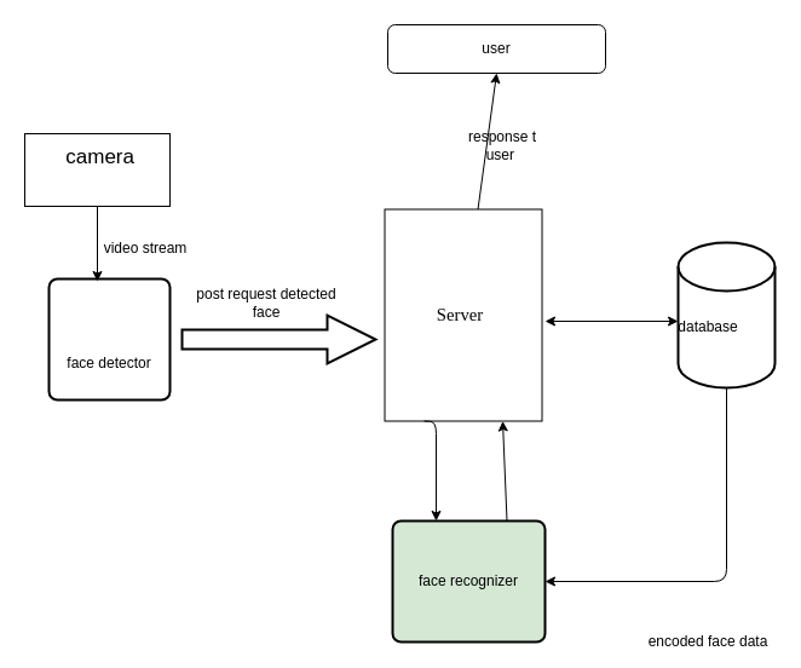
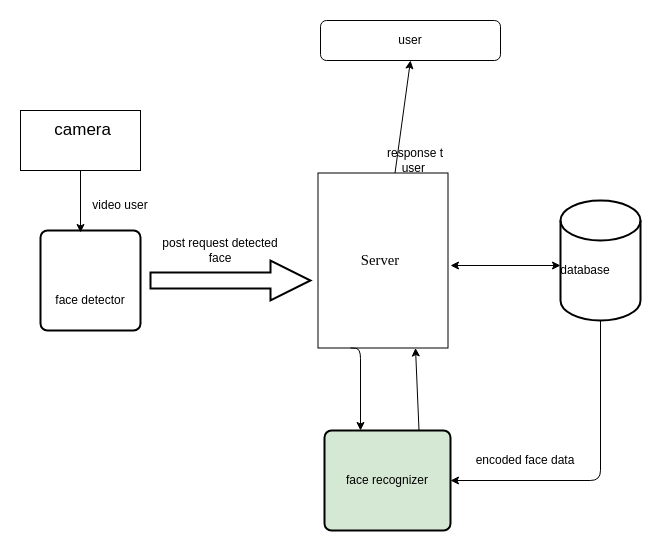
  <mxCell id="0" />
  <mxCell id="1" parent="0" />
  <mxCell id="2" value="&lt;p class=&quot;MsoNormal&quot; align=&quot;center&quot; style=&quot;text-align: center&quot;&gt;&lt;br&gt;&lt;/p&gt;" style="rounded=0;whiteSpace=wrap;html=1;rotation=90;" vertex="1" parent="1"><mxGeometry x="295" y="195" width="175" height="130" as="geometry" /></mxCell>
  <mxCell id="3" value="" style="rounded=0;whiteSpace=wrap;html=1;" vertex="1" parent="1"><mxGeometry x="20" y="110" width="120" height="60" as="geometry" /></mxCell>
  <mxCell id="4" value="" style="rounded=1;whiteSpace=wrap;html=1;absoluteArcSize=1;arcSize=14;strokeWidth=2;" vertex="1" parent="1"><mxGeometry x="40" y="230" width="100" height="100" as="geometry" /></mxCell>
  <mxCell id="5" style="edgeStyle=orthogonalEdgeStyle;rounded=0;orthogonalLoop=1;jettySize=auto;html=1;exitX=0.5;exitY=1;exitDx=0;exitDy=0;entryX=0.4;entryY=0.02;entryDx=0;entryDy=0;entryPerimeter=0;" edge="1" parent="1" source="3" target="4"><mxGeometry relative="1" as="geometry" /></mxCell>
  <mxCell id="6" value="&lt;font style=&quot;font-size: 17px&quot;&gt;camera&amp;nbsp;&lt;/font&gt;" style="text;html=1;strokeColor=none;fillColor=none;align=center;verticalAlign=middle;whiteSpace=wrap;rounded=0;" vertex="1" parent="1"><mxGeometry x="20" y="110" width="130" height="40" as="geometry" /></mxCell>
  <mxCell id="7" style="edgeStyle=orthogonalEdgeStyle;rounded=0;orthogonalLoop=1;jettySize=auto;html=1;exitX=0.5;exitY=1;exitDx=0;exitDy=0;" edge="1" parent="1" source="6" target="6"><mxGeometry relative="1" as="geometry" /></mxCell>
- <mxCell id="8" value="video stream" style="text;html=1;strokeColor=none;fillColor=none;align=center;verticalAlign=middle;whiteSpace=wrap;rounded=0;" vertex="1" parent="1"><mxGeometry x="60" y="200" width="120" height="10" as="geometry" /></mxCell>
+ <mxCell id="8" value="video user" style="text;html=1;strokeColor=none;fillColor=none;align=center;verticalAlign=middle;whiteSpace=wrap;rounded=0;" vertex="1" parent="1"><mxGeometry x="60" y="200" width="120" height="10" as="geometry" /></mxCell>
  <mxCell id="9" value="face detector" style="text;html=1;strokeColor=none;fillColor=none;align=center;verticalAlign=middle;whiteSpace=wrap;rounded=0;" vertex="1" parent="1"><mxGeometry x="50" y="285" width="80" height="30" as="geometry" /></mxCell>
  <mxCell id="10" style="edgeStyle=orthogonalEdgeStyle;rounded=0;orthogonalLoop=1;jettySize=auto;html=1;exitX=0.5;exitY=1;exitDx=0;exitDy=0;" edge="1" parent="1" source="6" target="6"><mxGeometry relative="1" as="geometry" /></mxCell>
  <mxCell id="11" value="" style="verticalLabelPosition=bottom;verticalAlign=top;html=1;strokeWidth=2;shape=mxgraph.arrows2.arrow;dy=0.6;dx=40;notch=0;" vertex="1" parent="1"><mxGeometry x="150" y="260" width="160" height="40" as="geometry" /></mxCell>
  <mxCell id="12" value="&lt;p class=&quot;MsoNormal&quot; align=&quot;center&quot;&gt;&lt;font face=&quot;tahoma&quot;&gt;&lt;span style=&quot;font-size: 14.667px&quot;&gt;Server&lt;/span&gt;&lt;/font&gt;&lt;/p&gt;" style="text;html=1;strokeColor=none;fillColor=none;align=center;verticalAlign=middle;whiteSpace=wrap;rounded=0;" vertex="1" parent="1"><mxGeometry x="310" y="250" width="140" height="20" as="geometry" /></mxCell>
  <mxCell id="13" value="post request detected face" style="text;html=1;strokeColor=none;fillColor=none;align=center;verticalAlign=middle;whiteSpace=wrap;rounded=0;" vertex="1" parent="1"><mxGeometry x="160" y="240" width="120" height="20" as="geometry" /></mxCell>
  <mxCell id="14" value="" style="endArrow=classic;startArrow=classic;html=1;entryX=0;entryY=0.5;entryDx=0;entryDy=0;entryPerimeter=0;exitX=1;exitY=0.75;exitDx=0;exitDy=0;" edge="1" parent="1" source="12"><mxGeometry width="50" height="50" relative="1" as="geometry"><mxPoint x="450" y="360" as="sourcePoint" /><mxPoint x="560" y="265" as="targetPoint" /></mxGeometry></mxCell>
  <mxCell id="15" value="" style="strokeWidth=2;html=1;shape=mxgraph.flowchart.database;whiteSpace=wrap;" vertex="1" parent="1"><mxGeometry x="560" y="200" width="80" height="120" as="geometry" /></mxCell>
  <mxCell id="16" value="database" style="text;html=1;strokeColor=none;fillColor=none;align=center;verticalAlign=middle;whiteSpace=wrap;rounded=0;" vertex="1" parent="1"><mxGeometry x="565" y="260" width="40" height="20" as="geometry" /></mxCell>
  <mxCell id="17" value="face recognizer" style="rounded=1;whiteSpace=wrap;html=1;absoluteArcSize=1;arcSize=14;strokeWidth=2;fillColor=#d5e8d4;" vertex="1" parent="1"><mxGeometry x="324" y="430" width="126" height="100" as="geometry" /></mxCell>
  <mxCell id="18" value="" style="endArrow=classic;html=1;exitX=1;exitY=0.75;exitDx=0;exitDy=0;" edge="1" parent="1" source="2"><mxGeometry width="50" height="50" relative="1" as="geometry"><mxPoint x="360" y="360" as="sourcePoint" /><mxPoint x="360" y="430" as="targetPoint" /><Array as="points"><mxPoint x="360" y="348" /></Array></mxGeometry></mxCell>
  <mxCell id="19" value="" style="endArrow=classic;html=1;entryX=1;entryY=0.5;entryDx=0;entryDy=0;exitX=0.5;exitY=1;exitDx=0;exitDy=0;exitPerimeter=0;" edge="1" parent="1" source="15" target="17"><mxGeometry width="50" height="50" relative="1" as="geometry"><mxPoint x="450" y="360" as="sourcePoint" /><mxPoint x="500" y="310" as="targetPoint" /><Array as="points"><mxPoint x="600" y="480" /></Array></mxGeometry></mxCell>
- <mxCell id="20" value="encoded face data" style="text;html=1;strokeColor=none;fillColor=none;align=center;verticalAlign=middle;whiteSpace=wrap;rounded=0;" vertex="1" parent="1"><mxGeometry x="530" y="520" width="110" height="20" as="geometry" /></mxCell>
+ <mxCell id="20" value="encoded face data" style="text;html=1;strokeColor=none;fillColor=none;align=center;verticalAlign=middle;whiteSpace=wrap;rounded=0;" vertex="1" parent="1"><mxGeometry x="470" y="450" width="110" height="20" as="geometry" /></mxCell>
  <mxCell id="21" value="" style="endArrow=classic;html=1;exitX=0.75;exitY=0;exitDx=0;exitDy=0;entryX=1;entryY=0.25;entryDx=0;entryDy=0;" edge="1" parent="1" source="17" target="2"><mxGeometry width="50" height="50" relative="1" as="geometry"><mxPoint x="450" y="350" as="sourcePoint" /><mxPoint x="500" y="300" as="targetPoint" /></mxGeometry></mxCell>
  <mxCell id="22" value="user" style="rounded=1;whiteSpace=wrap;html=1;" vertex="1" parent="1"><mxGeometry x="320" y="20" width="180" height="40" as="geometry" /></mxCell>
  <mxCell id="23" value="" style="endArrow=classic;html=1;entryX=0.5;entryY=1;entryDx=0;entryDy=0;" edge="1" parent="1" source="2" target="22"><mxGeometry width="50" height="50" relative="1" as="geometry"><mxPoint x="450" y="350" as="sourcePoint" /><mxPoint x="500" y="300" as="targetPoint" /></mxGeometry></mxCell>
- <mxCell id="24" value="response t user&amp;nbsp;" style="text;html=1;strokeColor=none;fillColor=none;align=center;verticalAlign=middle;whiteSpace=wrap;rounded=0;" vertex="1" parent="1"><mxGeometry x="380" y="110" width="70" height="20" as="geometry" /></mxCell>
+ <mxCell id="24" value="response t user&amp;nbsp;" style="text;html=1;strokeColor=none;fillColor=none;align=center;verticalAlign=middle;whiteSpace=wrap;rounded=0;" vertex="1" parent="1"><mxGeometry x="380" y="150" width="70" height="20" as="geometry" /></mxCell>
